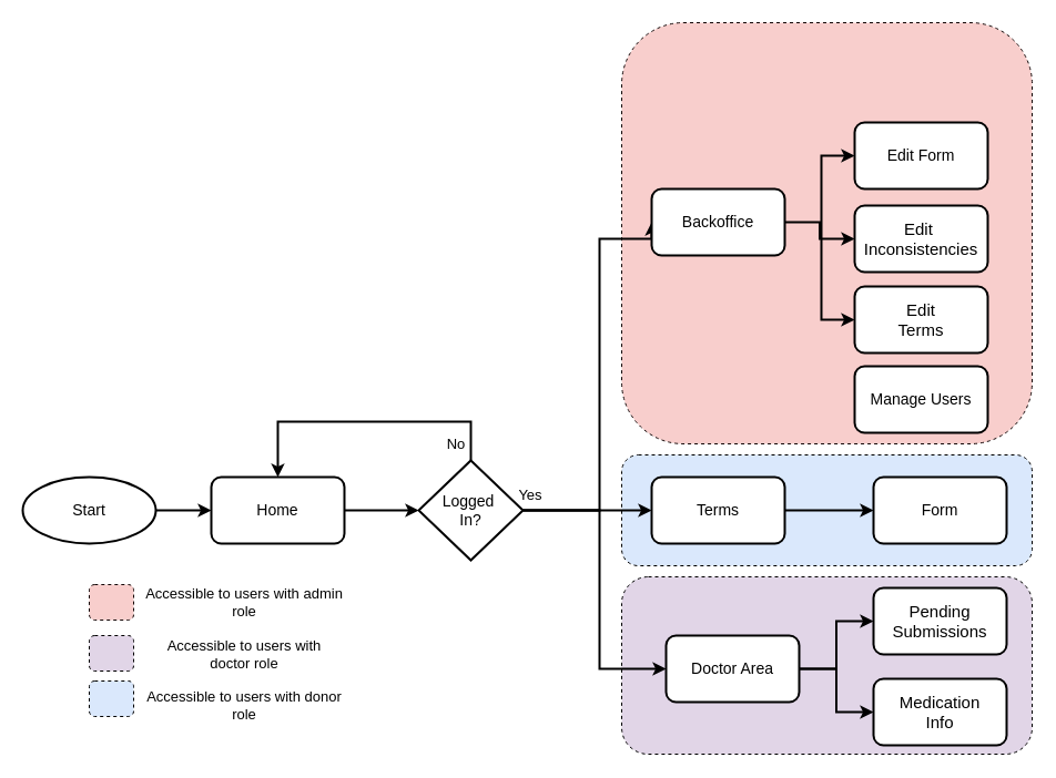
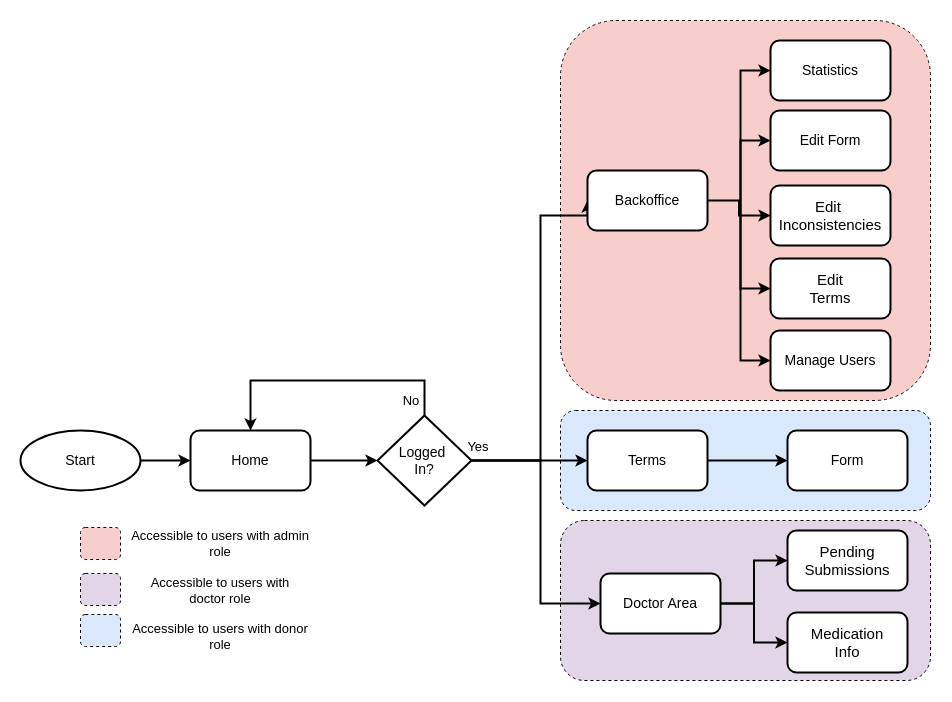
  <mxCell id="0" />
  <mxCell id="1" parent="0" />
  <mxCell id="2" value="" style="rounded=1;whiteSpace=wrap;html=1;fillColor=#f8cecc;strokeColor=#140909;dashed=1;" parent="1" vertex="1"><mxGeometry x="560" y="20" width="370" height="380" as="geometry" /></mxCell>
  <mxCell id="3" value="" style="rounded=1;whiteSpace=wrap;html=1;fillColor=#e1d5e7;strokeColor=#000000;dashed=1;" parent="1" vertex="1"><mxGeometry x="560" y="520" width="370" height="160" as="geometry" /></mxCell>
  <mxCell id="4" value="" style="rounded=1;whiteSpace=wrap;html=1;fillColor=#dae8fc;strokeColor=#000000;dashed=1;" parent="1" vertex="1"><mxGeometry x="560" y="410" width="370" height="100" as="geometry" /></mxCell>
  <mxCell id="5" style="edgeStyle=orthogonalEdgeStyle;rounded=0;orthogonalLoop=1;jettySize=auto;html=1;exitX=1;exitY=0.5;exitDx=0;exitDy=0;entryX=0;entryY=0.5;entryDx=0;entryDy=0;strokeWidth=2;" parent="1" source="6" target="8" edge="1"><mxGeometry relative="1" as="geometry" /></mxCell>
  <mxCell id="6" value="&lt;font style=&quot;font-size: 14px;&quot;&gt;Start&lt;/font&gt;" style="ellipse;whiteSpace=wrap;html=1;strokeWidth=2;" parent="1" vertex="1"><mxGeometry x="20" y="430" width="120" height="60" as="geometry" /></mxCell>
  <mxCell id="7" style="edgeStyle=orthogonalEdgeStyle;rounded=0;orthogonalLoop=1;jettySize=auto;html=1;exitX=1;exitY=0.5;exitDx=0;exitDy=0;entryX=0;entryY=0.5;entryDx=0;entryDy=0;strokeWidth=2;" parent="1" source="8" target="13" edge="1"><mxGeometry relative="1" as="geometry" /></mxCell>
  <mxCell id="8" value="&lt;font style=&quot;font-size: 14px;&quot;&gt;Home&lt;/font&gt;" style="rounded=1;whiteSpace=wrap;html=1;strokeWidth=2;" parent="1" vertex="1"><mxGeometry x="190" y="430" width="120" height="60" as="geometry" /></mxCell>
  <mxCell id="9" style="edgeStyle=orthogonalEdgeStyle;rounded=0;orthogonalLoop=1;jettySize=auto;html=1;exitX=1;exitY=0.5;exitDx=0;exitDy=0;entryX=0;entryY=0.5;entryDx=0;entryDy=0;strokeWidth=2;" parent="1" source="13" target="15" edge="1"><mxGeometry relative="1" as="geometry"><mxPoint x="508" y="460" as="sourcePoint" /></mxGeometry></mxCell>
  <mxCell id="10" style="edgeStyle=orthogonalEdgeStyle;rounded=0;orthogonalLoop=1;jettySize=auto;html=1;exitX=0.5;exitY=0;exitDx=0;exitDy=0;entryX=0.5;entryY=0;entryDx=0;entryDy=0;strokeWidth=2;" parent="1" source="13" target="8" edge="1"><mxGeometry relative="1" as="geometry"><Array as="points"><mxPoint x="424" y="380" /><mxPoint x="250" y="380" /></Array></mxGeometry></mxCell>
  <mxCell id="11" style="edgeStyle=orthogonalEdgeStyle;rounded=0;orthogonalLoop=1;jettySize=auto;html=1;exitX=1;exitY=0.5;exitDx=0;exitDy=0;entryX=0;entryY=0.5;entryDx=0;entryDy=0;strokeWidth=2;" parent="1" source="13" target="17" edge="1"><mxGeometry relative="1" as="geometry"><mxPoint x="508" y="460" as="sourcePoint" /><Array as="points"><mxPoint x="540" y="460" /><mxPoint x="540" y="215" /></Array></mxGeometry></mxCell>
  <mxCell id="12" style="edgeStyle=orthogonalEdgeStyle;rounded=0;orthogonalLoop=1;jettySize=auto;html=1;exitX=1;exitY=0.5;exitDx=0;exitDy=0;entryX=0;entryY=0.5;entryDx=0;entryDy=0;strokeWidth=2;" parent="1" source="13" target="20" edge="1"><mxGeometry relative="1" as="geometry"><mxPoint x="508" y="460" as="sourcePoint" /><Array as="points"><mxPoint x="540" y="460" /><mxPoint x="540" y="603" /></Array></mxGeometry></mxCell>
  <mxCell id="13" value="&lt;font style=&quot;font-size: 14px;&quot;&gt;Logged&amp;nbsp;&lt;/font&gt;&lt;div style=&quot;font-size: 14px;&quot;&gt;&lt;font style=&quot;font-size: 14px;&quot;&gt;In?&lt;/font&gt;&lt;/div&gt;" style="rhombus;whiteSpace=wrap;html=1;strokeWidth=2;" parent="1" vertex="1"><mxGeometry x="377" y="415" width="94" height="90" as="geometry" /></mxCell>
  <mxCell id="14" style="edgeStyle=orthogonalEdgeStyle;rounded=0;orthogonalLoop=1;jettySize=auto;html=1;exitX=1;exitY=0.5;exitDx=0;exitDy=0;entryX=0;entryY=0.5;entryDx=0;entryDy=0;strokeWidth=2;" parent="1" source="15" target="24" edge="1"><mxGeometry relative="1" as="geometry" /></mxCell>
  <mxCell id="15" value="&lt;font style=&quot;font-size: 14px;&quot;&gt;Terms&lt;/font&gt;" style="rounded=1;whiteSpace=wrap;html=1;strokeWidth=2;" parent="1" vertex="1"><mxGeometry x="587" y="430" width="120" height="60" as="geometry" /></mxCell>
  <mxCell id="16" style="edgeStyle=orthogonalEdgeStyle;rounded=0;orthogonalLoop=1;jettySize=auto;html=1;exitX=1;exitY=0.5;exitDx=0;exitDy=0;entryX=0;entryY=0.5;entryDx=0;entryDy=0;strokeWidth=2;" edge="1" parent="1" source="17" target="22"><mxGeometry relative="1" as="geometry" /></mxCell>
  <mxCell id="17" value="&lt;font style=&quot;font-size: 14px;&quot;&gt;Backoffice&lt;/font&gt;" style="rounded=1;whiteSpace=wrap;html=1;strokeWidth=2;" parent="1" vertex="1"><mxGeometry x="587" y="170" width="120" height="60" as="geometry" /></mxCell>
  <mxCell id="18" style="edgeStyle=orthogonalEdgeStyle;rounded=0;orthogonalLoop=1;jettySize=auto;html=1;exitX=1;exitY=0.5;exitDx=0;exitDy=0;entryX=0;entryY=0.5;entryDx=0;entryDy=0;strokeWidth=2;" parent="1" source="20" target="26" edge="1"><mxGeometry relative="1" as="geometry" /></mxCell>
  <mxCell id="19" style="edgeStyle=orthogonalEdgeStyle;rounded=0;orthogonalLoop=1;jettySize=auto;html=1;exitX=1;exitY=0.5;exitDx=0;exitDy=0;strokeWidth=2;" parent="1" source="20" target="27" edge="1"><mxGeometry relative="1" as="geometry" /></mxCell>
  <mxCell id="20" value="&lt;font style=&quot;font-size: 14px;&quot;&gt;Doctor Area&lt;/font&gt;" style="rounded=1;whiteSpace=wrap;html=1;strokeWidth=2;" parent="1" vertex="1"><mxGeometry x="600" y="573" width="120" height="60" as="geometry" /></mxCell>
  <mxCell id="21" value="&lt;font style=&quot;font-size: 14px;&quot;&gt;Edit Form&lt;/font&gt;" style="rounded=1;whiteSpace=wrap;html=1;strokeWidth=2;" parent="1" vertex="1"><mxGeometry x="770" y="110" width="120" height="60" as="geometry" /></mxCell>
  <mxCell id="22" value="&lt;font style=&quot;font-size: 15px;&quot;&gt;Edit&amp;nbsp;&lt;/font&gt;&lt;div style=&quot;font-size: 15px;&quot;&gt;&lt;font style=&quot;font-size: 15px;&quot;&gt;Inconsistencies&lt;/font&gt;&lt;/div&gt;" style="rounded=1;whiteSpace=wrap;html=1;strokeWidth=2;" parent="1" vertex="1"><mxGeometry x="770" y="185" width="120" height="60" as="geometry" /></mxCell>
  <mxCell id="23" value="&lt;font style=&quot;font-size: 14px;&quot;&gt;Manage Users&lt;/font&gt;" style="rounded=1;whiteSpace=wrap;html=1;strokeWidth=2;" parent="1" vertex="1"><mxGeometry x="770" y="330" width="120" height="60" as="geometry" /></mxCell>
  <mxCell id="24" value="&lt;font style=&quot;font-size: 14px;&quot;&gt;Form&lt;/font&gt;" style="rounded=1;whiteSpace=wrap;html=1;strokeWidth=2;" parent="1" vertex="1"><mxGeometry x="787" y="430" width="120" height="60" as="geometry" /></mxCell>
  <mxCell id="25" value="&lt;span style=&quot;font-size: 15px;&quot;&gt;Edit&lt;/span&gt;&lt;div&gt;&lt;span style=&quot;font-size: 15px;&quot;&gt;Terms&lt;/span&gt;&lt;/div&gt;" style="rounded=1;whiteSpace=wrap;html=1;strokeWidth=2;" parent="1" vertex="1"><mxGeometry x="770" y="258" width="120" height="60" as="geometry" /></mxCell>
  <mxCell id="26" value="&lt;span style=&quot;font-size: 15px;&quot;&gt;Pending&lt;/span&gt;&lt;div&gt;&lt;span style=&quot;font-size: 15px;&quot;&gt;Submissions&lt;/span&gt;&lt;/div&gt;" style="rounded=1;whiteSpace=wrap;html=1;strokeWidth=2;" parent="1" vertex="1"><mxGeometry x="787" y="530" width="120" height="60" as="geometry" /></mxCell>
  <mxCell id="27" value="&lt;span style=&quot;font-size: 15px;&quot;&gt;Medication&lt;/span&gt;&lt;div&gt;&lt;span style=&quot;font-size: 15px;&quot;&gt;Info&lt;/span&gt;&lt;/div&gt;" style="rounded=1;whiteSpace=wrap;html=1;strokeWidth=2;" parent="1" vertex="1"><mxGeometry x="787" y="612" width="120" height="60" as="geometry" /></mxCell>
  <mxCell id="28" value="&lt;font style=&quot;font-size: 13px;&quot;&gt;Yes&lt;/font&gt;" style="text;html=1;align=center;verticalAlign=middle;whiteSpace=wrap;rounded=0;" parent="1" vertex="1"><mxGeometry x="463" y="436" width="30" height="20" as="geometry" /></mxCell>
  <mxCell id="29" value="&lt;font style=&quot;font-size: 13px;&quot;&gt;No&lt;/font&gt;" style="text;html=1;align=center;verticalAlign=middle;whiteSpace=wrap;rounded=0;" parent="1" vertex="1"><mxGeometry x="398" y="385" width="26" height="30" as="geometry" /></mxCell>
  <mxCell id="30" value="" style="rounded=1;whiteSpace=wrap;html=1;fillColor=#f8cecc;strokeColor=#140909;dashed=1;" parent="1" vertex="1"><mxGeometry x="80" y="527" width="40" height="32" as="geometry" /></mxCell>
  <mxCell id="31" value="&lt;font style=&quot;font-size: 13px;&quot;&gt;Accessible to users with admin role&lt;/font&gt;" style="text;html=1;align=center;verticalAlign=middle;whiteSpace=wrap;rounded=0;" parent="1" vertex="1"><mxGeometry x="130" y="528" width="180" height="30" as="geometry" /></mxCell>
  <mxCell id="32" value="&lt;font style=&quot;font-size: 13px;&quot;&gt;Accessible to users with doctor role&lt;/font&gt;" style="text;html=1;align=center;verticalAlign=middle;whiteSpace=wrap;rounded=0;" parent="1" vertex="1"><mxGeometry x="130" y="575" width="180" height="30" as="geometry" /></mxCell>
  <mxCell id="33" value="&lt;font style=&quot;font-size: 13px;&quot;&gt;Accessible to users with donor role&lt;/font&gt;" style="text;html=1;align=center;verticalAlign=middle;whiteSpace=wrap;rounded=0;" parent="1" vertex="1"><mxGeometry x="130" y="621" width="180" height="30" as="geometry" /></mxCell>
  <mxCell id="34" value="" style="rounded=1;whiteSpace=wrap;html=1;fillColor=#dae8fc;strokeColor=#000000;dashed=1;" parent="1" vertex="1"><mxGeometry x="80" y="614" width="40" height="32" as="geometry" /></mxCell>
  <mxCell id="35" value="" style="rounded=1;whiteSpace=wrap;html=1;fillColor=#e1d5e7;strokeColor=#000000;dashed=1;" parent="1" vertex="1"><mxGeometry x="80" y="573" width="40" height="32" as="geometry" /></mxCell>
+ <mxCell id="36" value="&lt;font style=&quot;font-size: 14px;&quot;&gt;Statistics&lt;/font&gt;" style="rounded=1;whiteSpace=wrap;html=1;strokeWidth=2;" vertex="1" parent="1"><mxGeometry x="770" y="40" width="120" height="60" as="geometry" /></mxCell>
+ <mxCell id="37" value="" style="endArrow=classic;startArrow=classic;html=1;rounded=0;strokeWidth=2;entryX=0;entryY=0.5;entryDx=0;entryDy=0;edgeStyle=orthogonalEdgeStyle;exitX=0;exitY=0.5;exitDx=0;exitDy=0;" edge="1" parent="1" source="23" target="36"><mxGeometry width="50" height="50" relative="1" as="geometry"><mxPoint x="700" y="300" as="sourcePoint" /><mxPoint x="750" y="250" as="targetPoint" /><Array as="points"><mxPoint x="740" y="360" /><mxPoint x="740" y="70" /></Array></mxGeometry></mxCell>
  <mxCell id="38" value="" style="endArrow=classic;startArrow=classic;html=1;rounded=0;strokeWidth=2;entryX=0;entryY=0.5;entryDx=0;entryDy=0;edgeStyle=orthogonalEdgeStyle;exitX=0;exitY=0.5;exitDx=0;exitDy=0;" edge="1" parent="1" source="25" target="21"><mxGeometry width="50" height="50" relative="1" as="geometry"><mxPoint x="740" y="290" as="sourcePoint" /><mxPoint x="790" y="240" as="targetPoint" /><Array as="points"><mxPoint x="740" y="288" /><mxPoint x="740" y="140" /></Array></mxGeometry></mxCell>
